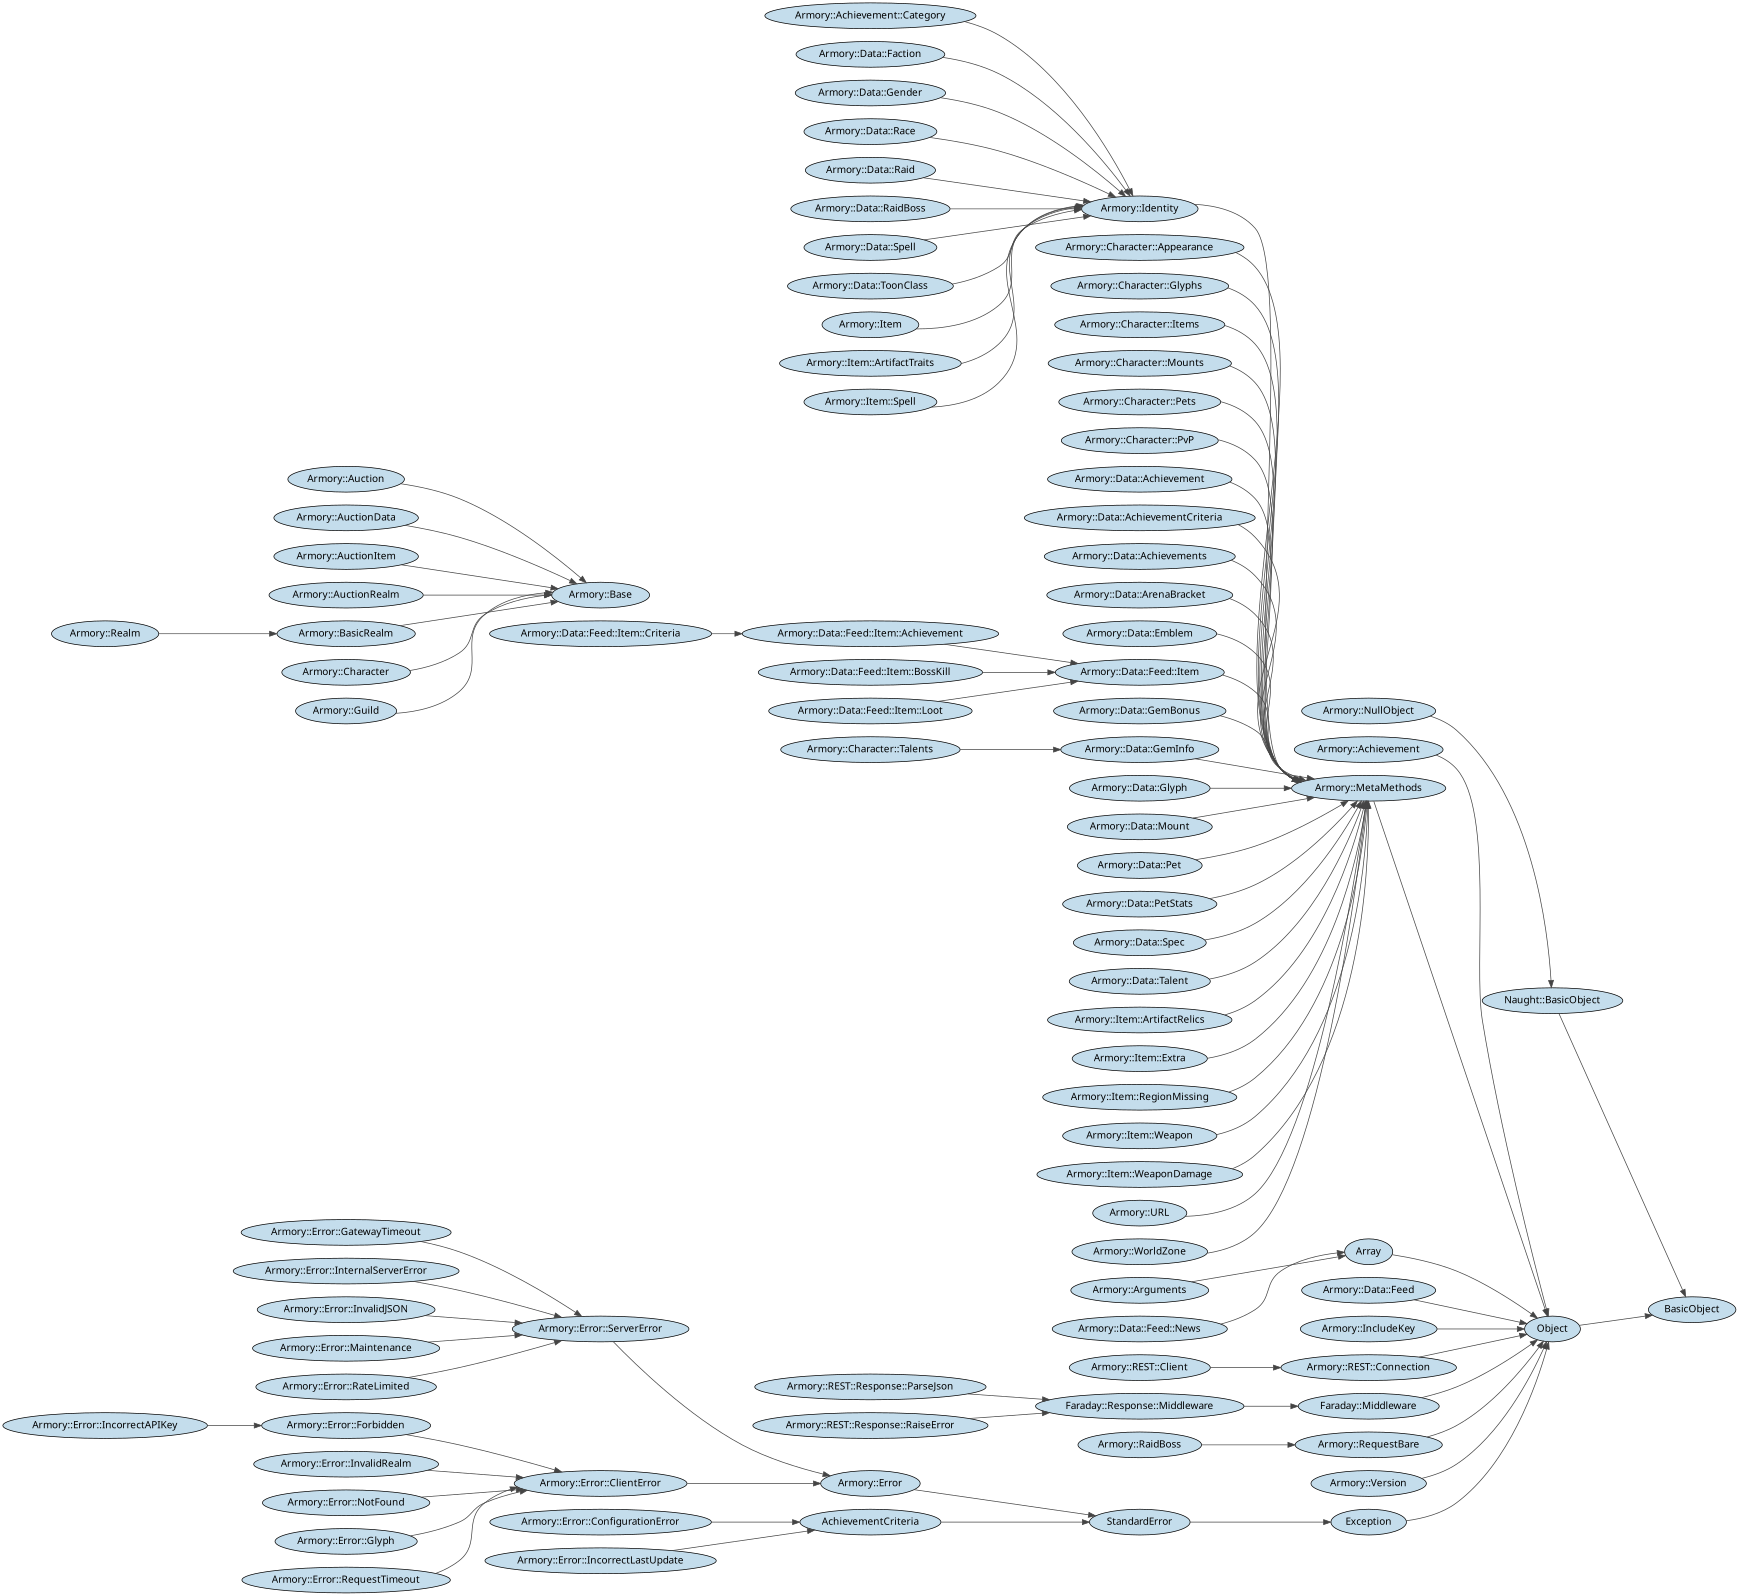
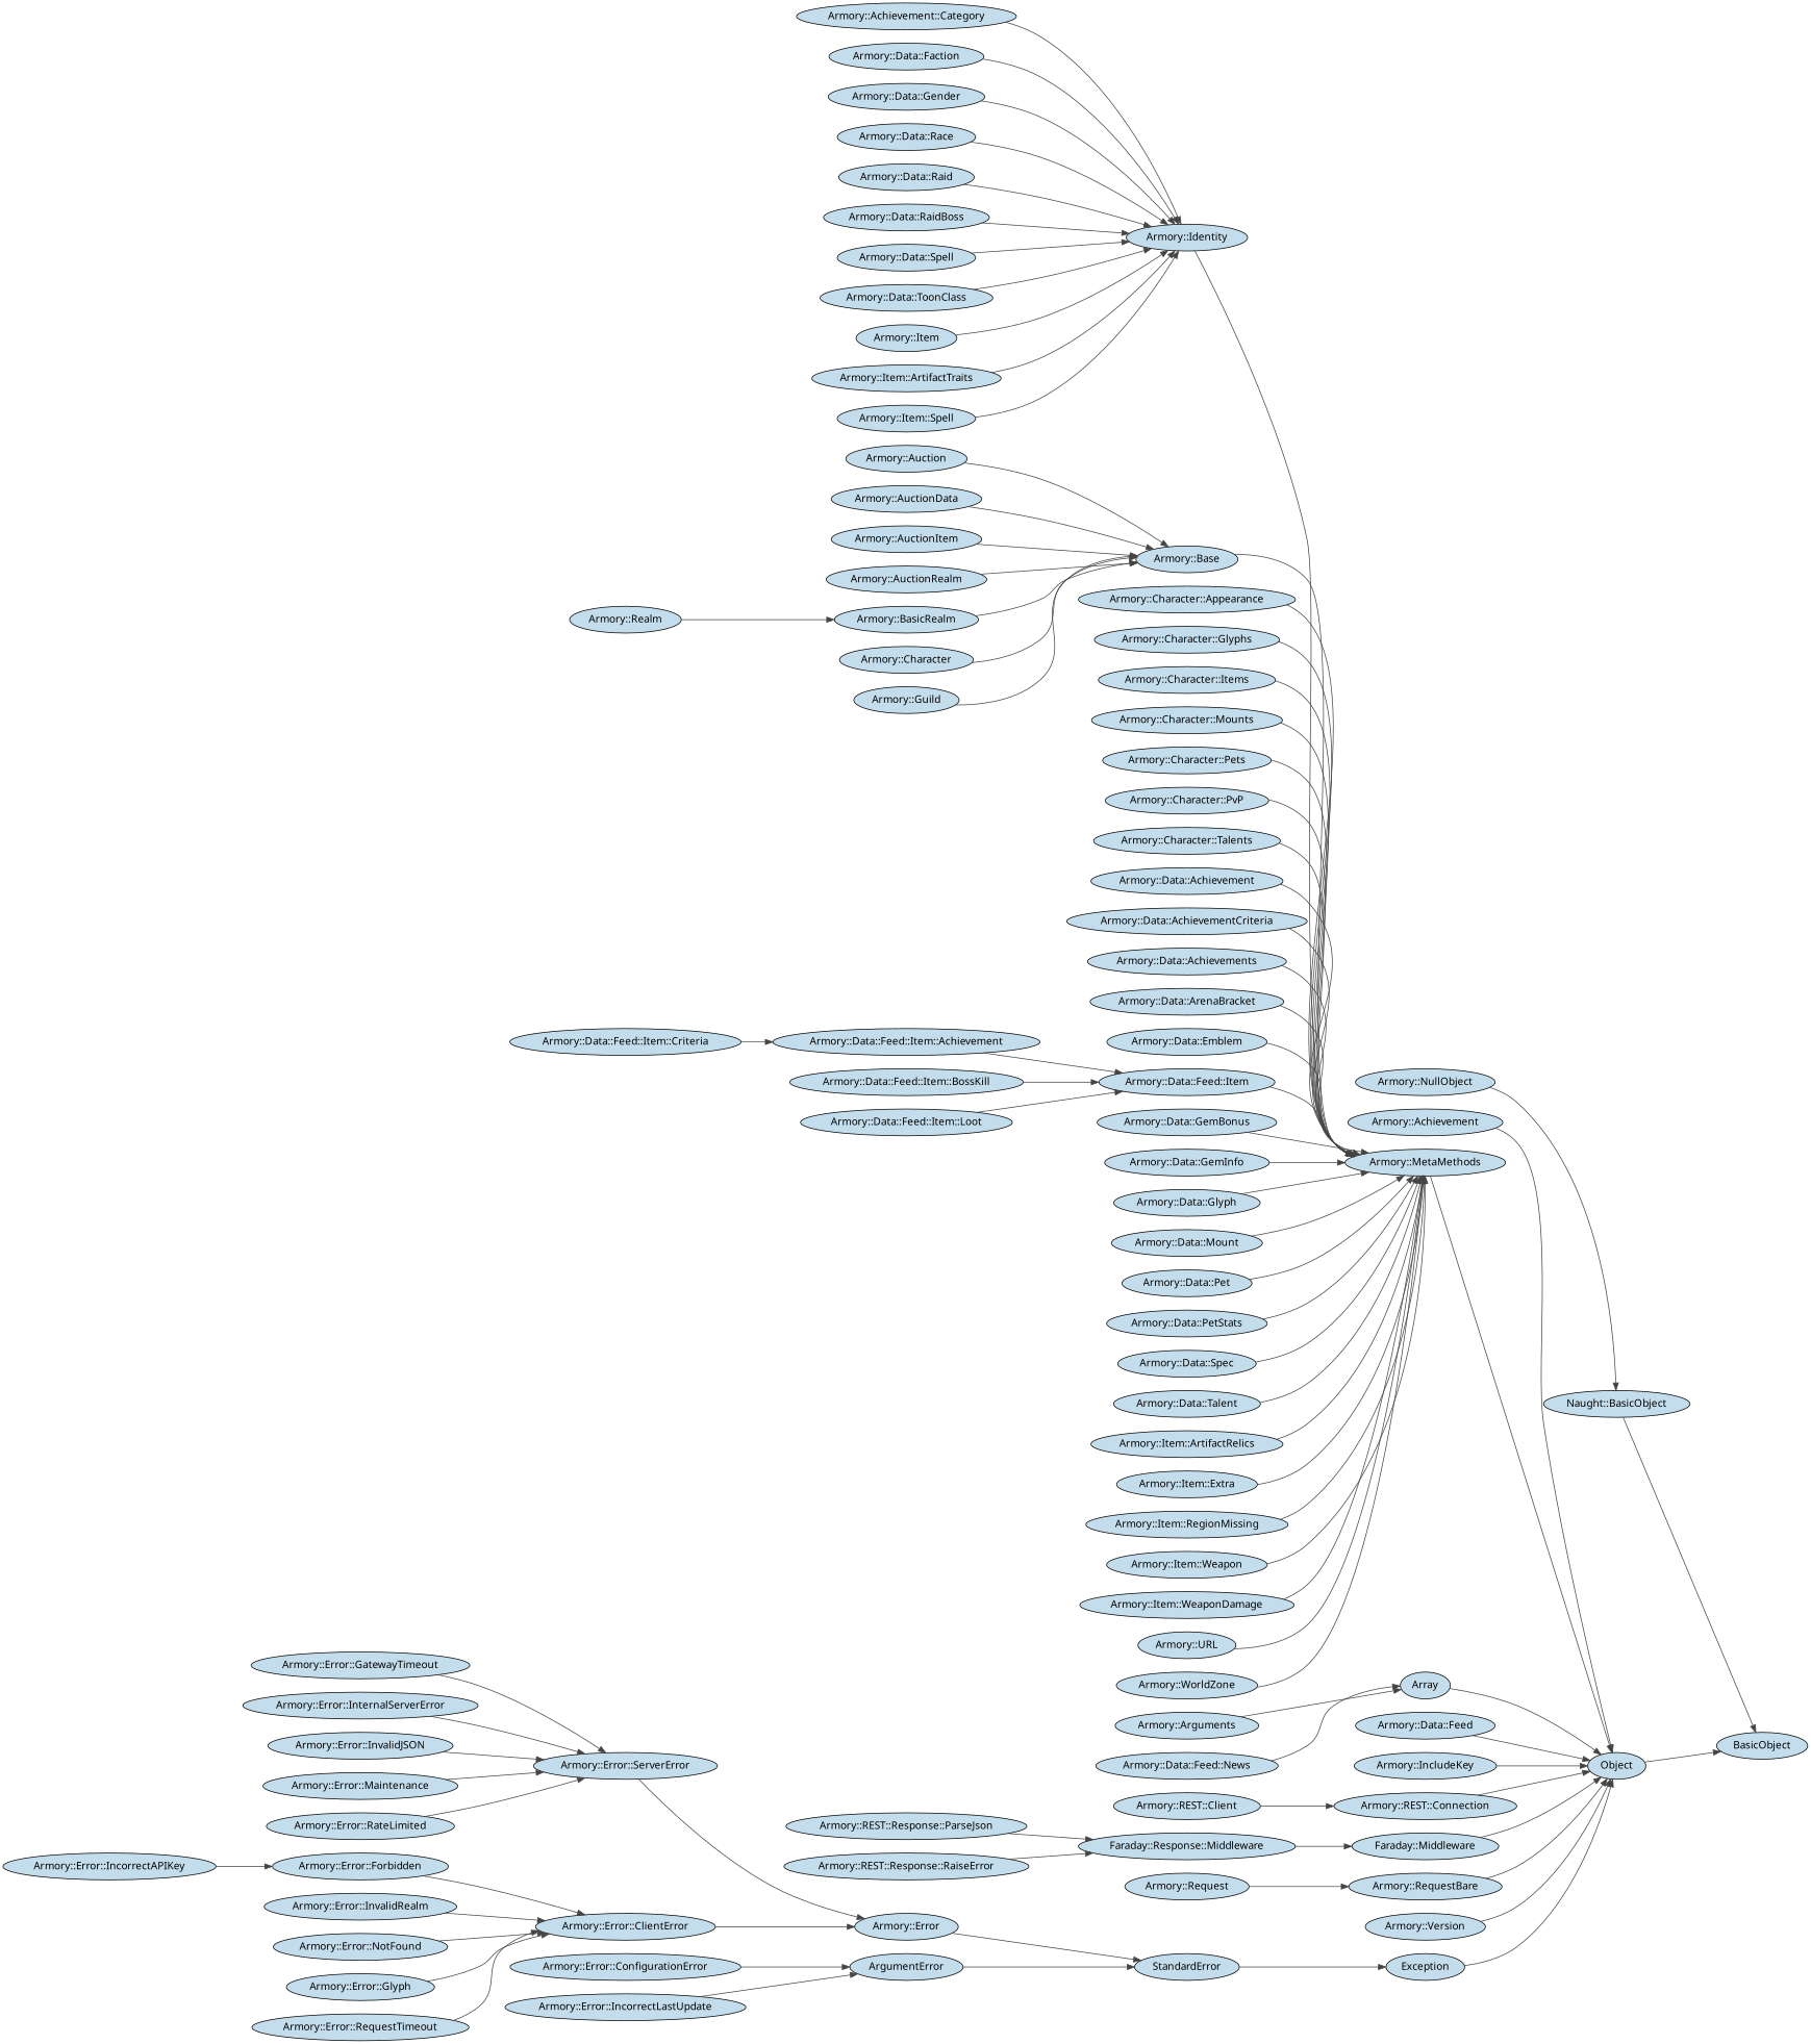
  digraph {
    rankdir=LR
    node [fillcolor="#c4ddec" fontname="Helvetica Neue" style=filled]
    edge [color="#444444"]
-   n1 [label=AchievementCriteria]
+   n1 [label=ArgumentError]
    n2 [label=StandardError]
    n3 [label=Exception]
    n4 [label="Armory::Achievement"]
    n5 [label=Object]
    BasicObject
    n7 [label="Armory::Achievement::Category"]
    n8 [label="Armory::Identity"]
    n9 [label="Armory::MetaMethods"]
    n10 [label="Armory::Arguments"]
    n11 [label=Array]
    n12 [label="Armory::Auction"]
    n13 [label="Armory::Base"]
    n14 [label="Armory::AuctionData"]
    n15 [label="Armory::AuctionItem"]
    n16 [label="Armory::AuctionRealm"]
    n17 [label="Armory::BasicRealm"]
    n18 [label="Armory::Character"]
    n19 [label="Armory::Character::Appearance"]
    n20 [label="Armory::Character::Glyphs"]
    n21 [label="Armory::Character::Items"]
    n22 [label="Armory::Character::Mounts"]
    n23 [label="Armory::Character::Pets"]
    n24 [label="Armory::Character::PvP"]
    n25 [label="Armory::Character::Talents"]
    n26 [label="Armory::Data::Achievement"]
    n27 [label="Armory::Data::AchievementCriteria"]
    n28 [label="Armory::Data::Achievements"]
    n29 [label="Armory::Data::ArenaBracket"]
    n30 [label="Armory::Data::Emblem"]
    n31 [label="Armory::Data::Faction"]
    n32 [label="Armory::Data::Feed"]
    n33 [label="Armory::Data::Feed::Item"]
    n34 [label="Armory::Data::Feed::Item::Achievement"]
    n35 [label="Armory::Data::Feed::Item::BossKill"]
    n36 [label="Armory::Data::Feed::Item::Criteria"]
    n37 [label="Armory::Data::Feed::Item::Loot"]
    n38 [label="Armory::Data::Feed::News"]
    n39 [label="Armory::Data::GemBonus"]
    n40 [label="Armory::Data::GemInfo"]
    n41 [label="Armory::Data::Gender"]
    n42 [label="Armory::Data::Glyph"]
    n43 [label="Armory::Data::Mount"]
    n44 [label="Armory::Data::Pet"]
    n45 [label="Armory::Data::PetStats"]
    n46 [label="Armory::Data::Race"]
    n47 [label="Armory::Data::Raid"]
    n48 [label="Armory::Data::RaidBoss"]
    n49 [label="Armory::Data::Spec"]
    n50 [label="Armory::Data::Spell"]
    n51 [label="Armory::Data::Talent"]
    n52 [label="Armory::Data::ToonClass"]
    n53 [label="Armory::Error"]
    n54 [label="Armory::Error::ServerError"]
    n55 [label="Armory::Error::ClientError"]
    n56 [label="Armory::Error::ConfigurationError"]
    n57 [label="Armory::Error::Forbidden"]
    n58 [label="Armory::Error::GatewayTimeout"]
    n59 [label="Armory::Error::IncorrectAPIKey"]
    n60 [label="Armory::Error::IncorrectLastUpdate"]
    n61 [label="Armory::Error::InternalServerError"]
    n62 [label="Armory::Error::InvalidJSON"]
    n63 [label="Armory::Error::InvalidRealm"]
    n64 [label="Armory::Error::Maintenance"]
    n65 [label="Armory::Error::NotFound"]
    n66 [label="Armory::Error::RateLimited"]
    n67 [label="Armory::Error::Glyph"]
    n68 [label="Armory::Error::RequestTimeout"]
    n69 [label="Armory::Guild"]
    n70 [label="Armory::IncludeKey"]
    n71 [label="Armory::Item"]
    n72 [label="Armory::Item::ArtifactRelics"]
    n73 [label="Armory::Item::ArtifactTraits"]
    n74 [label="Armory::Item::Extra"]
    n75 [label="Armory::Item::Spell"]
    n76 [label="Armory::Item::RegionMissing"]
    n77 [label="Armory::Item::Weapon"]
    n78 [label="Armory::Item::WeaponDamage"]
    n79 [label="Armory::NullObject"]
    n80 [label="Naught::BasicObject"]
    n81 [label="Armory::REST::Client"]
    n82 [label="Armory::REST::Connection"]
    n83 [label="Armory::REST::Response::ParseJson"]
    n84 [label="Faraday::Response::Middleware"]
    n85 [label="Faraday::Middleware"]
    n86 [label="Armory::REST::Response::RaiseError"]
    n87 [label="Armory::Realm"]
-   n88 [label="Armory::RaidBoss"]
+   n88 [label="Armory::Request"]
    n89 [label="Armory::RequestBare"]
    n90 [label="Armory::URL"]
    n91 [label="Armory::Version"]
    n92 [label="Armory::WorldZone"]
    n1 -> n2
    n2 -> n3
    n3 -> n5
    n4 -> n5
    n5 -> BasicObject
    n7 -> n8
    n8 -> n9
    n9 -> n5
    n10 -> n11
    n11 -> n5
    n12 -> n13
+   n13 -> n9
    n14 -> n13
    n15 -> n13
    n16 -> n13
    n17 -> n13
    n18 -> n13
    n19 -> n9
    n20 -> n9
    n21 -> n9
    n22 -> n9
    n23 -> n9
    n24 -> n9
-   n25 -> n40
+   n25 -> n9
    n26 -> n9
    n27 -> n9
    n28 -> n9
    n29 -> n9
    n30 -> n9
    n31 -> n8
    n32 -> n5
    n33 -> n9
    n34 -> n33
    n35 -> n33
    n36 -> n34
    n37 -> n33
    n38 -> n11
    n39 -> n9
    n40 -> n9
    n41 -> n8
    n42 -> n9
    n43 -> n9
    n44 -> n9
    n45 -> n9
    n46 -> n8
    n47 -> n8
    n48 -> n8
    n49 -> n9
    n50 -> n8
    n51 -> n9
    n52 -> n8
    n53 -> n2
    n54 -> n53
    n55 -> n53
    n56 -> n1
    n57 -> n55
    n58 -> n54
    n59 -> n57
    n60 -> n1
    n61 -> n54
    n62 -> n54
    n63 -> n55
    n64 -> n54
    n65 -> n55
    n66 -> n54
    n67 -> n55
    n68 -> n55
    n69 -> n13
    n70 -> n5
    n71 -> n8
    n72 -> n9
    n73 -> n8
    n74 -> n9
    n75 -> n8
    n76 -> n9
    n77 -> n9
    n78 -> n9
    n79 -> n80
    n80 -> BasicObject
    n81 -> n82
    n82 -> n5
    n83 -> n84
    n84 -> n85
    n85 -> n5
    n86 -> n84
    n87 -> n17
    n88 -> n89
    n89 -> n5
    n90 -> n9
    n91 -> n5
    n92 -> n9
  }
